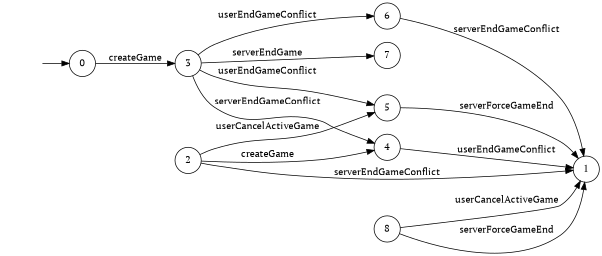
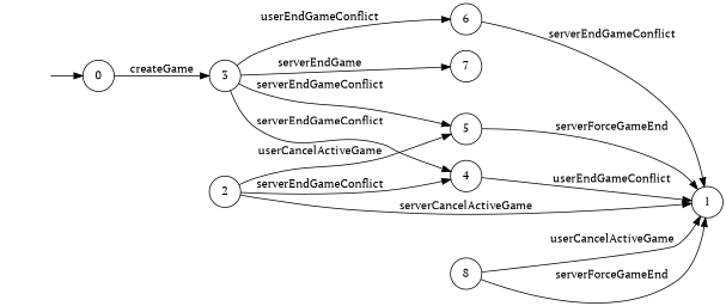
  digraph {
    fontname="PT Serif"
    rankdir=LR
    node [fontname="PT Serif" shape=circle]
    edge [fontname="PT Serif"]
    "" [shape=plaintext]
    n2 [label=0]
    n3 [label=3]
    n4 [label=1]
    n5 [label=7]
    n6 [label=6]
    n7 [label=5]
    n8 [label=4]
    n9 [label=2]
    n10 [label=8]
    "" -> n2
    n2 -> n3 [label=createGame]
    n3 -> n5 [label=serverEndGame]
    n3 -> n6 [label=userEndGameConflict]
-   n3 -> n7 [label=userEndGameConflict]
+   n3 -> n7 [label=serverEndGameConflict]
    n3 -> n8 [label=serverEndGameConflict]
    n6 -> n4 [label=serverEndGameConflict]
    n7 -> n4 [label=serverForceGameEnd]
    n8 -> n4 [label=userEndGameConflict]
-   n9 -> n4 [label=serverEndGameConflict]
+   n9 -> n4 [label=serverCancelActiveGame]
    n9 -> n7 [label=userCancelActiveGame]
-   n9 -> n8 [label=createGame]
+   n9 -> n8 [label=serverEndGameConflict]
    n10 -> n4 [label=userCancelActiveGame]
    n10 -> n4 [label=serverForceGameEnd]
  }
